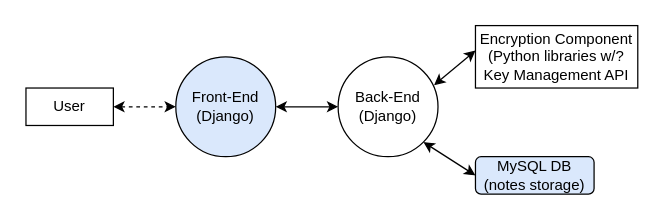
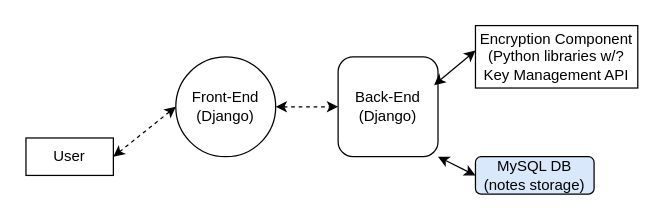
  <mxCell id="0" />
  <mxCell id="1" parent="0" />
- <mxCell id="2" value="User" style="rounded=0;whiteSpace=wrap;html=1;" vertex="1" parent="1"><mxGeometry x="20" y="70" width="70" height="30" as="geometry" /></mxCell>
- <mxCell id="3" value="Front-End&lt;div&gt;(Django)&lt;/div&gt;" style="ellipse;whiteSpace=wrap;html=1;aspect=fixed;fillColor=#dae8fc;" vertex="1" parent="1"><mxGeometry x="140" y="45" width="80" height="80" as="geometry" /></mxCell>
+ <mxCell id="2" value="User" style="rounded=0;whiteSpace=wrap;html=1;" vertex="1" parent="1"><mxGeometry x="20" y="110" width="70" height="30" as="geometry" /></mxCell>
+ <mxCell id="3" value="Front-End&lt;div&gt;(Django)&lt;/div&gt;" style="ellipse;whiteSpace=wrap;html=1;aspect=fixed;" vertex="1" parent="1"><mxGeometry x="140" y="45" width="80" height="80" as="geometry" /></mxCell>
  <mxCell id="4" value="" style="endArrow=classic;startArrow=classic;html=1;rounded=0;entryX=0;entryY=0.5;entryDx=0;entryDy=0;exitX=1;exitY=0.5;exitDx=0;exitDy=0;dashed=1;" edge="1" parent="1" source="2" target="3"><mxGeometry width="50" height="50" relative="1" as="geometry"><mxPoint x="-10" y="180" as="sourcePoint" /><mxPoint x="40" y="130" as="targetPoint" /></mxGeometry></mxCell>
- <mxCell id="5" value="Back-End&lt;div&gt;(Django)&lt;/div&gt;" style="ellipse;whiteSpace=wrap;html=1;aspect=fixed;" vertex="1" parent="1"><mxGeometry x="270" y="45" width="80" height="80" as="geometry" /></mxCell>
- <mxCell id="6" value="" style="endArrow=classic;startArrow=classic;html=1;rounded=0;entryX=0;entryY=0.5;entryDx=0;entryDy=0;exitX=1;exitY=0.5;exitDx=0;exitDy=0;" edge="1" parent="1" source="3" target="5"><mxGeometry width="50" height="50" relative="1" as="geometry"><mxPoint x="230" y="110" as="sourcePoint" /><mxPoint x="280" y="60" as="targetPoint" /></mxGeometry></mxCell>
+ <mxCell id="5" value="Back-End&lt;div&gt;(Django)&lt;/div&gt;" style="whiteSpace=wrap;html=1;aspect=fixed;rounded=1;" vertex="1" parent="1"><mxGeometry x="270" y="45" width="80" height="80" as="geometry" /></mxCell>
+ <mxCell id="6" value="" style="endArrow=classic;startArrow=classic;html=1;rounded=0;entryX=0;entryY=0.5;entryDx=0;entryDy=0;exitX=1;exitY=0.5;exitDx=0;exitDy=0;dashed=1;" edge="1" parent="1" source="3" target="5"><mxGeometry width="50" height="50" relative="1" as="geometry"><mxPoint x="230" y="110" as="sourcePoint" /><mxPoint x="280" y="60" as="targetPoint" /></mxGeometry></mxCell>
  <mxCell id="7" value="" style="endArrow=classic;startArrow=classic;html=1;rounded=0;entryX=0;entryY=0.5;entryDx=0;entryDy=0;exitX=0.961;exitY=0.284;exitDx=0;exitDy=0;exitPerimeter=0;" edge="1" parent="1" source="5"><mxGeometry width="50" height="50" relative="1" as="geometry"><mxPoint x="350" y="60" as="sourcePoint" /><mxPoint x="380" y="40" as="targetPoint" /></mxGeometry></mxCell>
  <mxCell id="8" value="" style="endArrow=classic;startArrow=classic;html=1;rounded=0;entryX=0;entryY=0.5;entryDx=0;entryDy=0;exitX=1;exitY=1;exitDx=0;exitDy=0;" edge="1" parent="1" source="5"><mxGeometry width="50" height="50" relative="1" as="geometry"><mxPoint x="260" y="210" as="sourcePoint" /><mxPoint x="380" y="140" as="targetPoint" /></mxGeometry></mxCell>
  <mxCell id="9" value="MySQL DB&lt;div&gt;(notes storage)&lt;/div&gt;" style="rounded=1;whiteSpace=wrap;html=1;fillColor=#dae8fc;" vertex="1" parent="1"><mxGeometry x="380" y="125" width="95" height="30" as="geometry" /></mxCell>
  <mxCell id="10" value="Encryption Component (Python libraries w/? Key Management API" style="rounded=0;whiteSpace=wrap;html=1;" vertex="1" parent="1"><mxGeometry x="380" y="20" width="130" height="50" as="geometry" /></mxCell>
